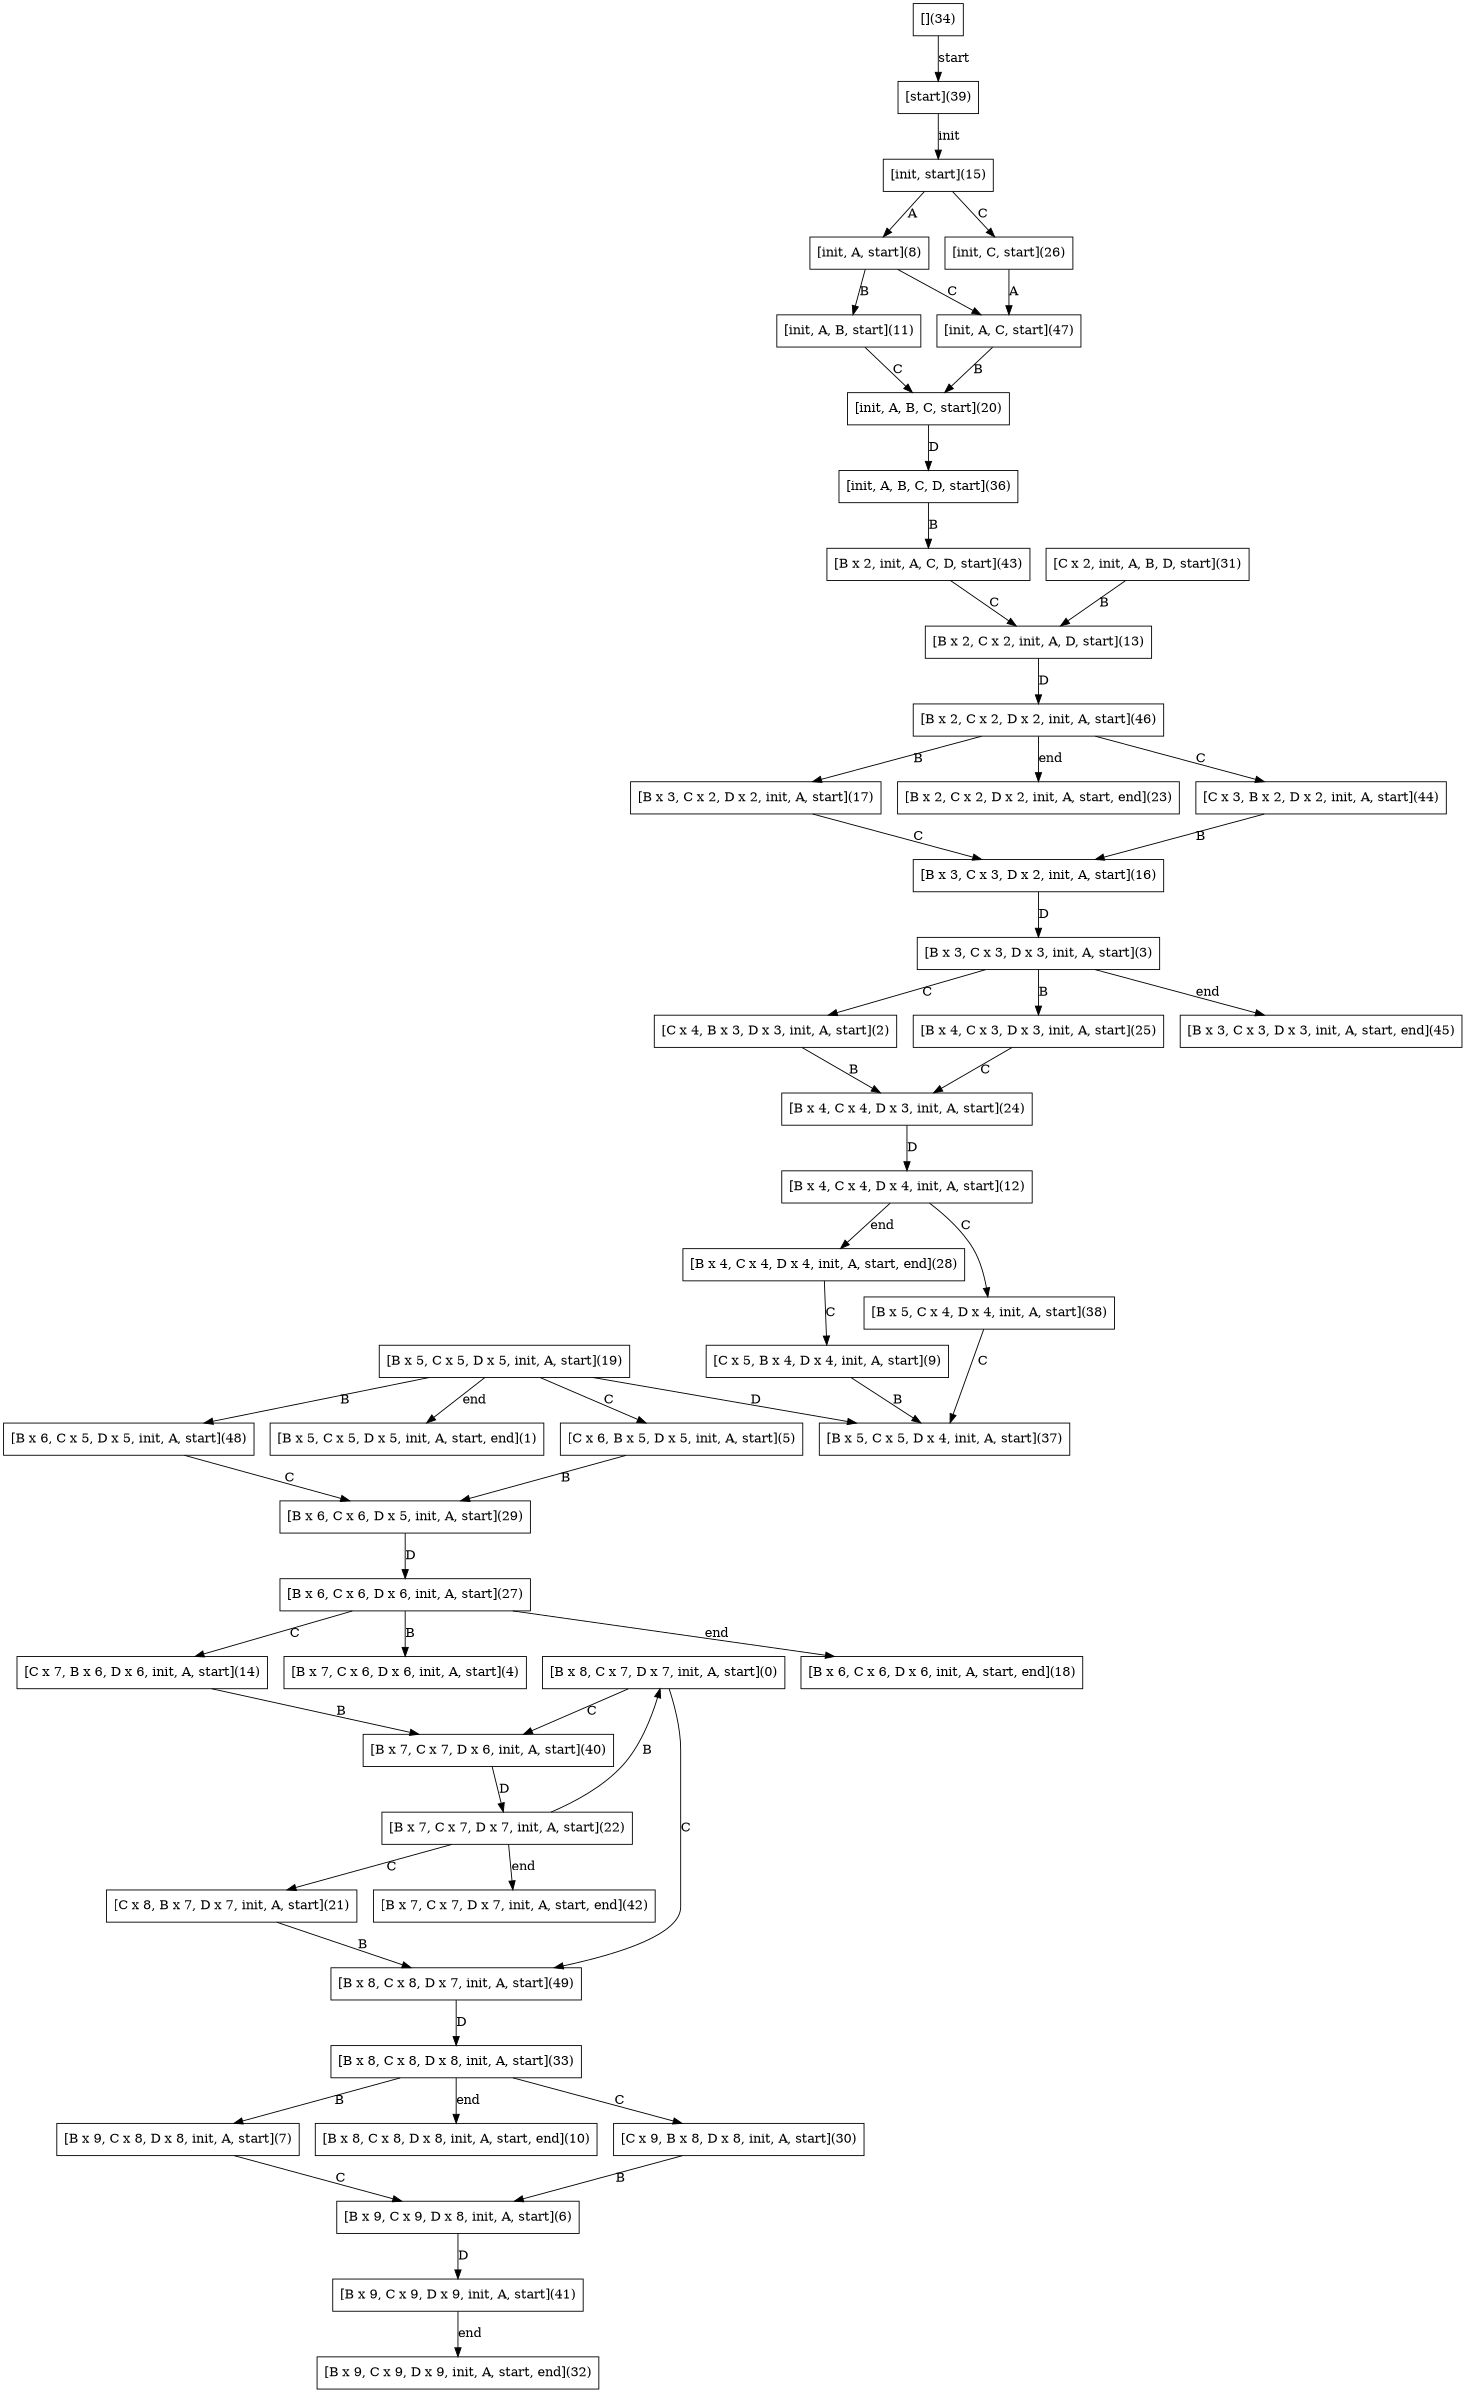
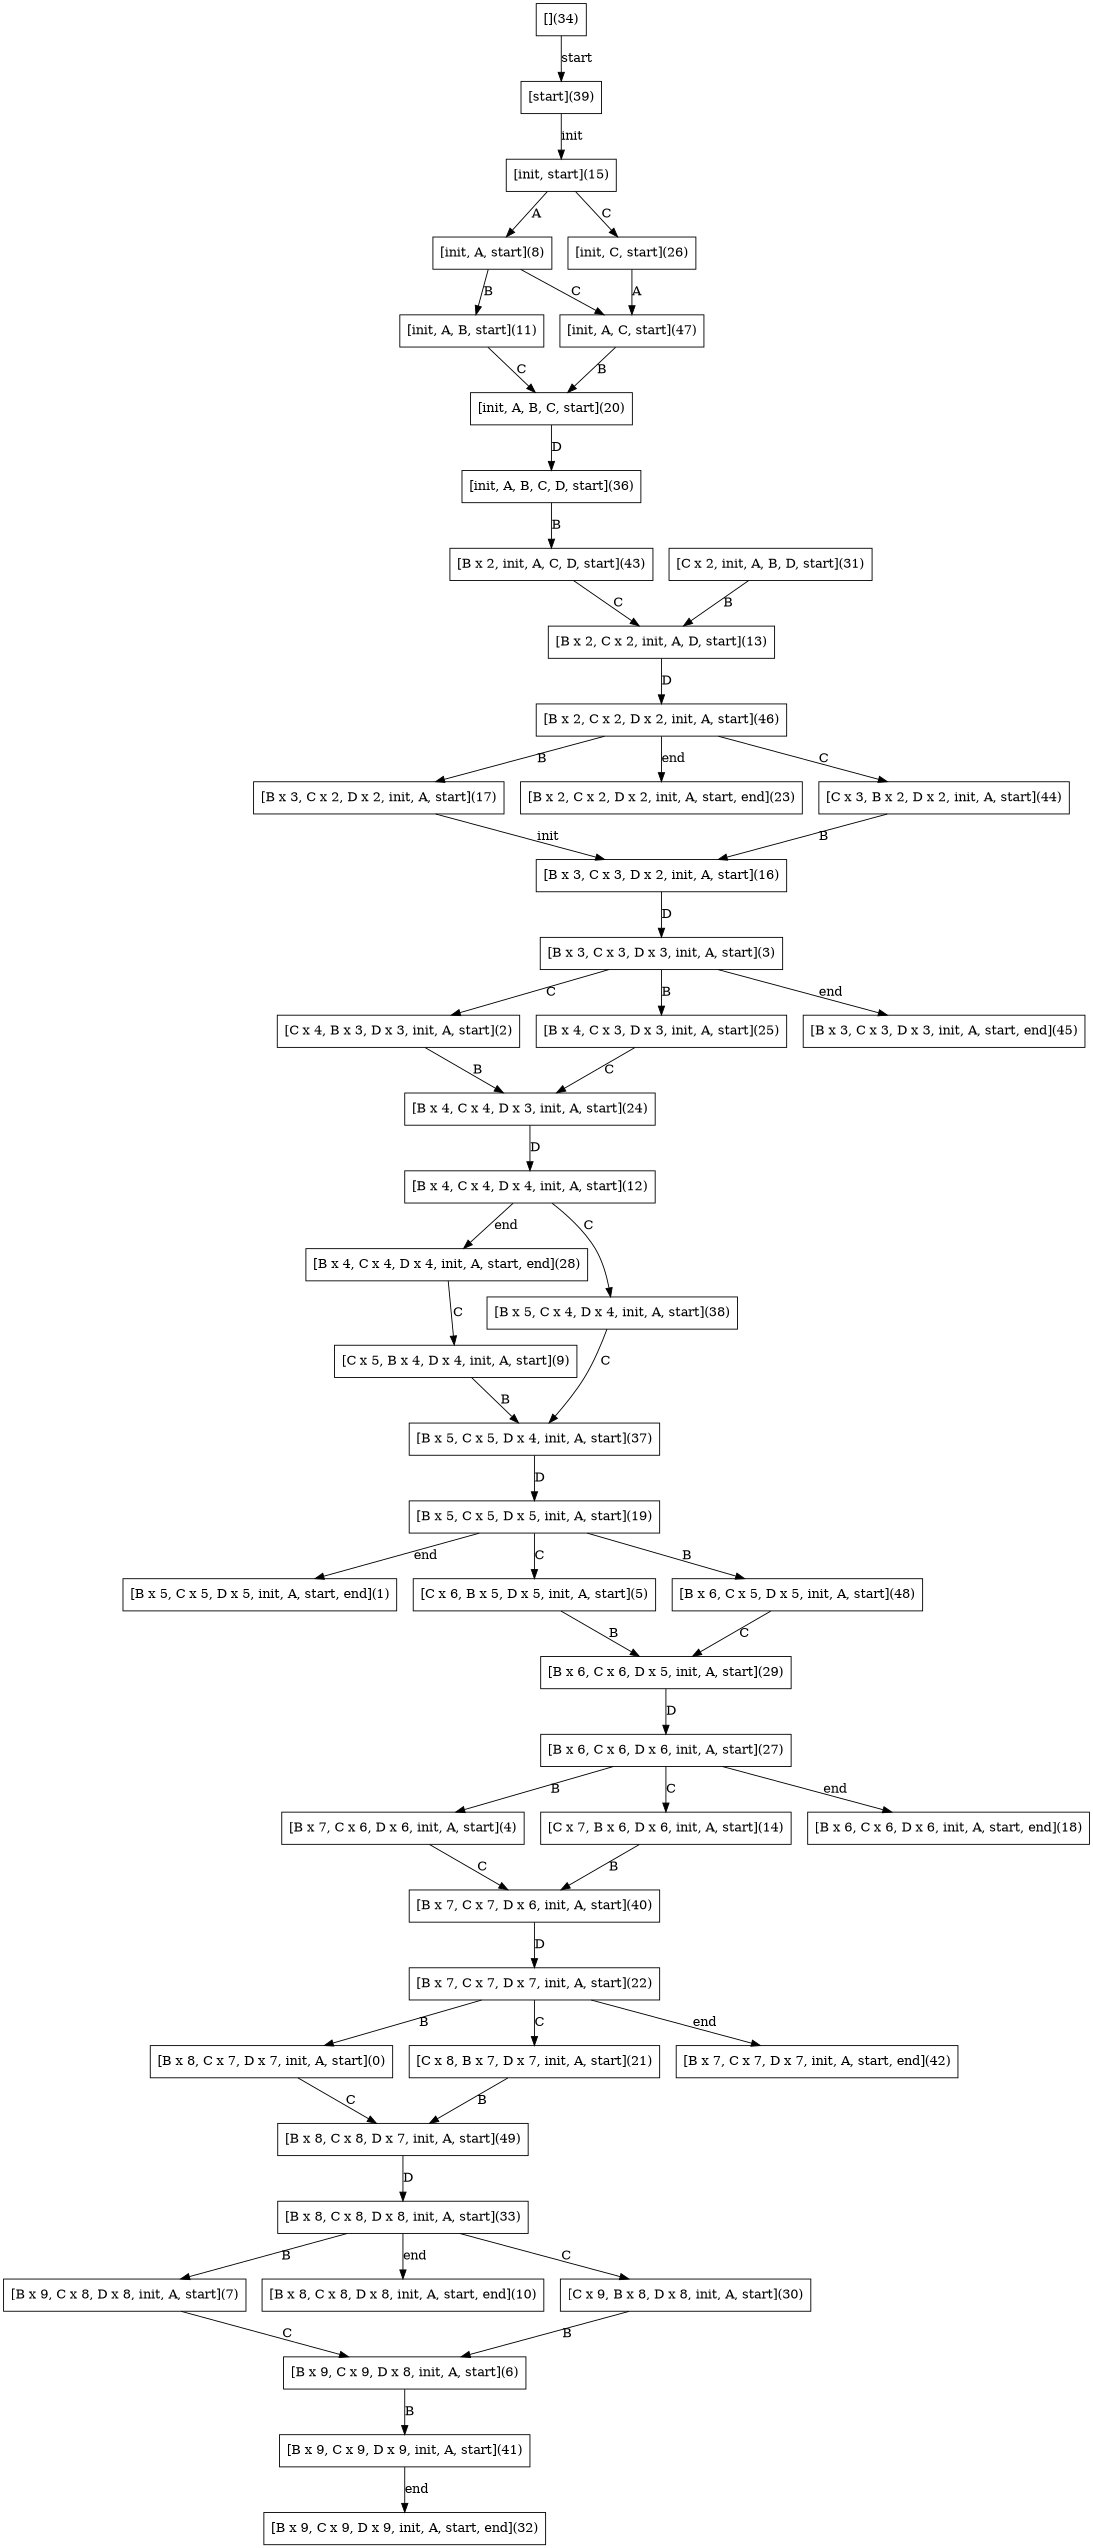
  digraph {
    node [shape=box]
    n1 [label="[B x 8, C x 7, D x 7, init, A, start](0)"]
    n2 [label="[B x 8, C x 8, D x 7, init, A, start](49)"]
    n3 [label="[B x 8, C x 8, D x 8, init, A, start](33)"]
    n4 [label="[B x 5, C x 5, D x 5, init, A, start, end](1)"]
    n5 [label="[C x 4, B x 3, D x 3, init, A, start](2)"]
    n6 [label="[B x 4, C x 4, D x 3, init, A, start](24)"]
    n7 [label="[B x 4, C x 4, D x 4, init, A, start](12)"]
    n8 [label="[B x 3, C x 3, D x 3, init, A, start](3)"]
    n9 [label="[B x 4, C x 3, D x 3, init, A, start](25)"]
    n10 [label="[B x 3, C x 3, D x 3, init, A, start, end](45)"]
    n11 [label="[B x 7, C x 6, D x 6, init, A, start](4)"]
    n12 [label="[B x 7, C x 7, D x 6, init, A, start](40)"]
    n13 [label="[B x 7, C x 7, D x 7, init, A, start](22)"]
    n14 [label="[C x 6, B x 5, D x 5, init, A, start](5)"]
    n15 [label="[B x 6, C x 6, D x 5, init, A, start](29)"]
    n16 [label="[B x 6, C x 6, D x 6, init, A, start](27)"]
    n17 [label="[B x 9, C x 9, D x 8, init, A, start](6)"]
    n18 [label="[B x 9, C x 9, D x 9, init, A, start](41)"]
    n19 [label="[B x 9, C x 9, D x 9, init, A, start, end](32)"]
    n20 [label="[B x 9, C x 8, D x 8, init, A, start](7)"]
    n21 [label="[init, A, start](8)"]
    n22 [label="[init, A, B, start](11)"]
    n23 [label="[init, A, C, start](47)"]
    n24 [label="[init, A, B, C, start](20)"]
    n25 [label="[C x 5, B x 4, D x 4, init, A, start](9)"]
    n26 [label="[B x 5, C x 5, D x 4, init, A, start](37)"]
    n27 [label="[B x 5, C x 5, D x 5, init, A, start](19)"]
    n28 [label="[B x 8, C x 8, D x 8, init, A, start, end](10)"]
    n29 [label="[init, A, B, C, D, start](36)"]
    n30 [label="[B x 4, C x 4, D x 4, init, A, start, end](28)"]
    n31 [label="[B x 5, C x 4, D x 4, init, A, start](38)"]
    n32 [label="[B x 2, C x 2, init, A, D, start](13)"]
    n33 [label="[B x 2, C x 2, D x 2, init, A, start](46)"]
    n34 [label="[B x 3, C x 2, D x 2, init, A, start](17)"]
    n35 [label="[B x 2, C x 2, D x 2, init, A, start, end](23)"]
    n36 [label="[C x 3, B x 2, D x 2, init, A, start](44)"]
    n37 [label="[C x 7, B x 6, D x 6, init, A, start](14)"]
    n38 [label="[init, start](15)"]
    n39 [label="[init, C, start](26)"]
    n40 [label="[B x 3, C x 3, D x 2, init, A, start](16)"]
    n41 [label="[B x 6, C x 6, D x 6, init, A, start, end](18)"]
    n42 [label="[B x 6, C x 5, D x 5, init, A, start](48)"]
    n43 [label="[B x 2, init, A, C, D, start](43)"]
    n44 [label="[C x 8, B x 7, D x 7, init, A, start](21)"]
    n45 [label="[B x 7, C x 7, D x 7, init, A, start, end](42)"]
    n46 [label="[C x 9, B x 8, D x 8, init, A, start](30)"]
    n47 [label="[C x 2, init, A, B, D, start](31)"]
    n48 [label="[](34)"]
    n49 [label="[start](39)"]
    n1 -> n2 [label=C]
    n2 -> n3 [label=D]
    n3 -> n20 [label=B]
    n3 -> n28 [label=end]
    n3 -> n46 [label=C]
    n5 -> n6 [label=B]
    n6 -> n7 [label=D]
    n7 -> n30 [label=end]
    n7 -> n31 [label=C]
    n8 -> n5 [label=C]
    n8 -> n9 [label=B]
    n8 -> n10 [label=end]
    n9 -> n6 [label=C]
-   n1 -> n12 [label=C]
+   n11 -> n12 [label=C]
    n12 -> n13 [label=D]
    n13 -> n1 [label=B]
    n13 -> n44 [label=C]
    n13 -> n45 [label=end]
    n14 -> n15 [label=B]
    n15 -> n16 [label=D]
    n16 -> n11 [label=B]
    n16 -> n37 [label=C]
    n16 -> n41 [label=end]
-   n17 -> n18 [label=D]
+   n17 -> n18 [label=B]
    n18 -> n19 [label=end]
    n20 -> n17 [label=C]
    n21 -> n22 [label=B]
    n21 -> n23 [label=C]
    n22 -> n24 [label=C]
    n23 -> n24 [label=B]
    n24 -> n29 [label=D]
    n25 -> n26 [label=B]
-   n27 -> n26 [label=D]
+   n26 -> n27 [label=D]
    n27 -> n4 [label=end]
    n27 -> n14 [label=C]
    n27 -> n42 [label=B]
    n29 -> n43 [label=B]
    n30 -> n25 [label=C]
    n31 -> n26 [label=C]
    n32 -> n33 [label=D]
    n33 -> n34 [label=B]
    n33 -> n35 [label=end]
    n33 -> n36 [label=C]
-   n34 -> n40 [label=C]
+   n34 -> n40 [label=init]
    n36 -> n40 [label=B]
    n37 -> n12 [label=B]
    n38 -> n21 [label=A]
    n38 -> n39 [label=C]
    n39 -> n23 [label=A]
    n40 -> n8 [label=D]
    n42 -> n15 [label=C]
    n43 -> n32 [label=C]
    n44 -> n2 [label=B]
    n46 -> n17 [label=B]
    n47 -> n32 [label=B]
    n48 -> n49 [label=start]
    n49 -> n38 [label=init]
  }
